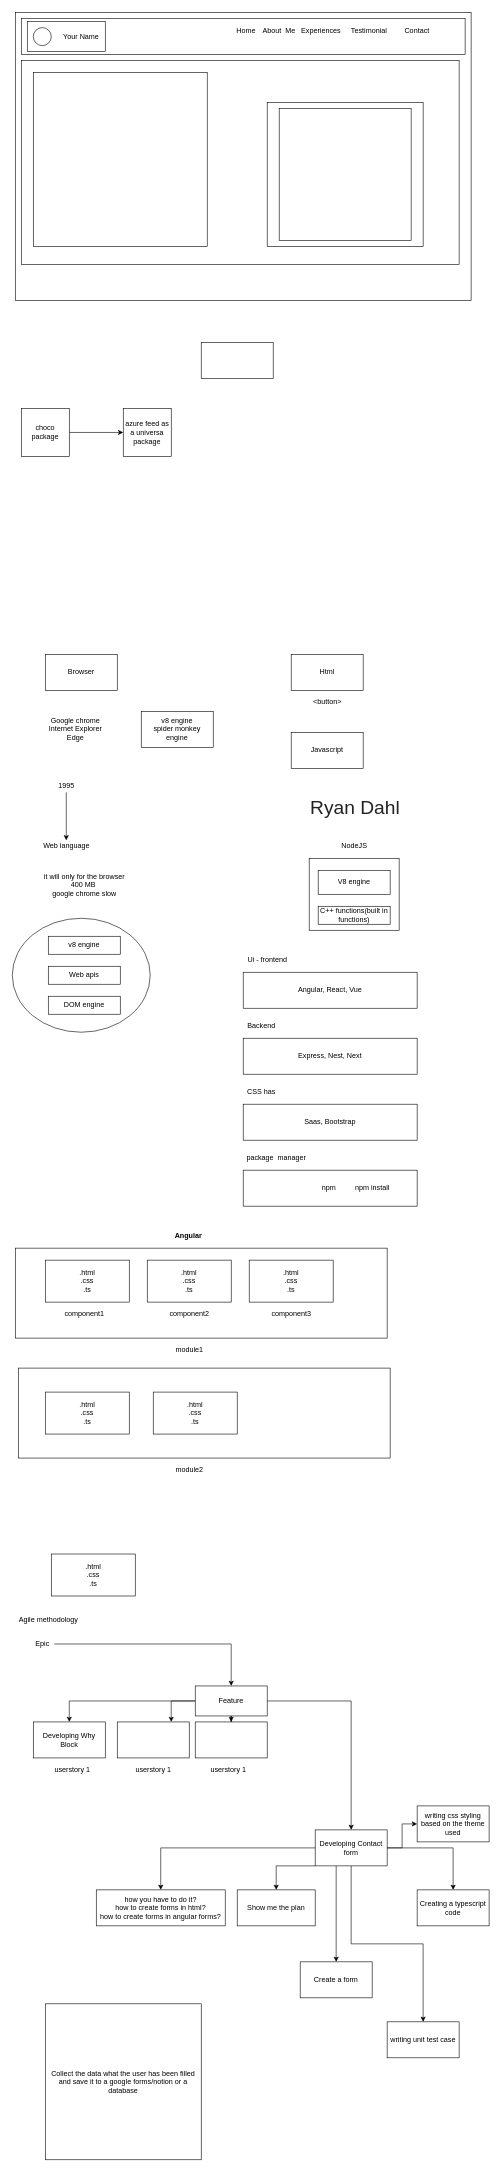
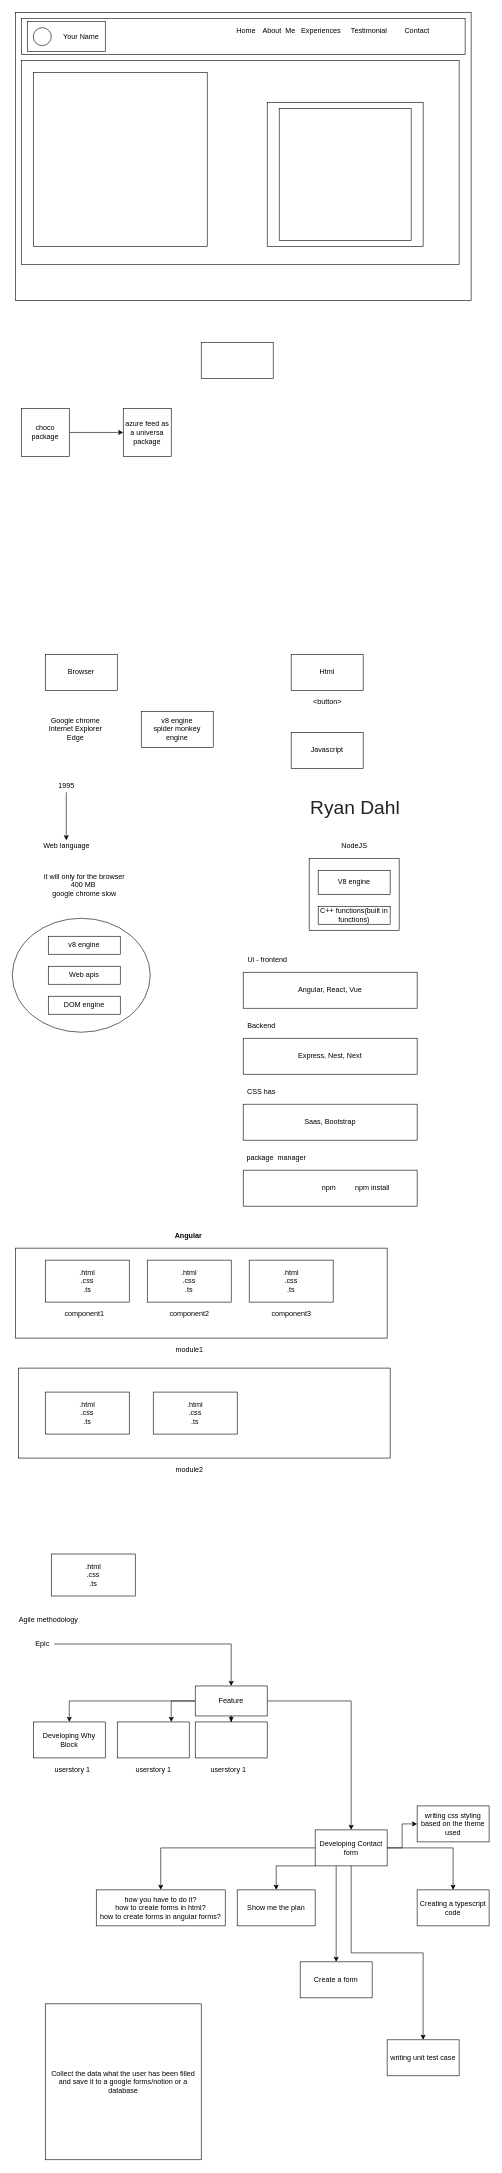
  <mxCell id="0" />
  <mxCell id="1" parent="0" />
  <mxCell id="2" value="" style="rounded=0;whiteSpace=wrap;html=1;" parent="1" vertex="1"><mxGeometry x="25" y="2080" width="620" height="150" as="geometry" /></mxCell>
  <mxCell id="3" value="" style="rounded=0;whiteSpace=wrap;html=1;" parent="1" vertex="1"><mxGeometry x="515" y="1430" width="150" height="120" as="geometry" /></mxCell>
  <mxCell id="4" value="" style="rounded=0;whiteSpace=wrap;html=1;" parent="1" vertex="1"><mxGeometry x="25" y="20" width="760" height="480" as="geometry" /></mxCell>
  <mxCell id="5" value="" style="rounded=0;whiteSpace=wrap;html=1;" parent="1" vertex="1"><mxGeometry x="35" y="30" width="740" height="60" as="geometry" /></mxCell>
  <mxCell id="6" value="" style="rounded=0;whiteSpace=wrap;html=1;" parent="1" vertex="1"><mxGeometry x="45" y="35" width="130" height="50" as="geometry" /></mxCell>
  <mxCell id="7" value="" style="rounded=0;whiteSpace=wrap;html=1;" parent="1" vertex="1"><mxGeometry x="35" y="100" width="730" height="340" as="geometry" /></mxCell>
  <mxCell id="8" value="Your Name" style="text;html=1;strokeColor=none;fillColor=none;align=center;verticalAlign=middle;whiteSpace=wrap;rounded=0;" parent="1" vertex="1"><mxGeometry x="95" y="50" width="80" height="20" as="geometry" /></mxCell>
  <mxCell id="9" value="Home" style="text;html=1;strokeColor=none;fillColor=none;align=center;verticalAlign=middle;whiteSpace=wrap;rounded=0;" parent="1" vertex="1"><mxGeometry x="390" y="40" width="40" height="20" as="geometry" /></mxCell>
  <mxCell id="10" value="About&amp;nbsp; Me" style="text;html=1;strokeColor=none;fillColor=none;align=center;verticalAlign=middle;whiteSpace=wrap;rounded=0;" parent="1" vertex="1"><mxGeometry x="435" y="40" width="60" height="20" as="geometry" /></mxCell>
  <mxCell id="11" value="Experiences" style="text;html=1;strokeColor=none;fillColor=none;align=center;verticalAlign=middle;whiteSpace=wrap;rounded=0;" parent="1" vertex="1"><mxGeometry x="505" y="40" width="60" height="20" as="geometry" /></mxCell>
  <mxCell id="12" value="Testimonial" style="text;html=1;strokeColor=none;fillColor=none;align=center;verticalAlign=middle;whiteSpace=wrap;rounded=0;" parent="1" vertex="1"><mxGeometry x="585" y="40" width="60" height="20" as="geometry" /></mxCell>
  <mxCell id="13" value="Contact" style="text;html=1;strokeColor=none;fillColor=none;align=center;verticalAlign=middle;whiteSpace=wrap;rounded=0;" parent="1" vertex="1"><mxGeometry x="665" y="40" width="60" height="20" as="geometry" /></mxCell>
  <mxCell id="14" value="" style="whiteSpace=wrap;html=1;aspect=fixed;" parent="1" vertex="1"><mxGeometry x="55" y="120" width="290" height="290" as="geometry" /></mxCell>
  <mxCell id="15" value="Description" style="rounded=0;whiteSpace=wrap;html=1;" parent="1" vertex="1"><mxGeometry x="445" y="170" width="260" height="240" as="geometry" /></mxCell>
  <mxCell id="16" value="Welcome" style="rounded=0;whiteSpace=wrap;html=1;" parent="1" vertex="1"><mxGeometry x="485" y="200" width="190" height="40" as="geometry" /></mxCell>
  <mxCell id="17" value="Name introduction" style="rounded=0;whiteSpace=wrap;html=1;" parent="1" vertex="1"><mxGeometry x="480" y="260" width="190" height="40" as="geometry" /></mxCell>
  <mxCell id="18" value="paragraph" style="rounded=0;whiteSpace=wrap;html=1;" parent="1" vertex="1"><mxGeometry x="480" y="320" width="190" height="40" as="geometry" /></mxCell>
  <mxCell id="19" value="" style="whiteSpace=wrap;html=1;aspect=fixed;" parent="1" vertex="1"><mxGeometry x="465" y="180" width="220" height="220" as="geometry" /></mxCell>
  <mxCell id="20" value="" style="ellipse;whiteSpace=wrap;html=1;aspect=fixed;" parent="1" vertex="1"><mxGeometry x="55" y="45" width="30" height="30" as="geometry" /></mxCell>
  <mxCell id="21" style="edgeStyle=orthogonalEdgeStyle;rounded=0;orthogonalLoop=1;jettySize=auto;html=1;" parent="1" source="22" target="23" edge="1"><mxGeometry relative="1" as="geometry"><mxPoint x="245" y="720" as="targetPoint" /></mxGeometry></mxCell>
  <mxCell id="22" value="choco package&lt;br&gt;" style="whiteSpace=wrap;html=1;aspect=fixed;" parent="1" vertex="1"><mxGeometry x="35" y="680" width="80" height="80" as="geometry" /></mxCell>
  <mxCell id="23" value="azure feed as a universa package" style="whiteSpace=wrap;html=1;aspect=fixed;" parent="1" vertex="1"><mxGeometry x="205" y="680" width="80" height="80" as="geometry" /></mxCell>
  <mxCell id="24" value="" style="rounded=0;whiteSpace=wrap;html=1;" parent="1" vertex="1"><mxGeometry x="335" y="570" width="120" height="60" as="geometry" /></mxCell>
  <mxCell id="25" value="Browser" style="rounded=0;whiteSpace=wrap;html=1;" parent="1" vertex="1"><mxGeometry x="75" y="1090" width="120" height="60" as="geometry" /></mxCell>
  <mxCell id="26" value="Google chrome&lt;br&gt;Internet Explorer&lt;br&gt;Edge" style="text;html=1;align=center;verticalAlign=middle;resizable=0;points=[];autosize=1;strokeColor=none;" parent="1" vertex="1"><mxGeometry x="75" y="1190" width="100" height="50" as="geometry" /></mxCell>
  <mxCell id="27" value="" style="edgeStyle=orthogonalEdgeStyle;rounded=0;orthogonalLoop=1;jettySize=auto;html=1;" parent="1" source="28" target="29" edge="1"><mxGeometry relative="1" as="geometry" /></mxCell>
  <mxCell id="28" value="1995" style="text;html=1;align=center;verticalAlign=middle;resizable=0;points=[];autosize=1;strokeColor=none;" parent="1" vertex="1"><mxGeometry x="90" y="1300" width="40" height="20" as="geometry" /></mxCell>
  <mxCell id="29" value="Web language" style="text;html=1;align=center;verticalAlign=middle;resizable=0;points=[];autosize=1;strokeColor=none;" parent="1" vertex="1"><mxGeometry x="65" y="1400" width="90" height="20" as="geometry" /></mxCell>
  <mxCell id="30" value="Javascript" style="rounded=0;whiteSpace=wrap;html=1;" parent="1" vertex="1"><mxGeometry x="485" y="1220" width="120" height="60" as="geometry" /></mxCell>
  <mxCell id="31" value="Html" style="rounded=0;whiteSpace=wrap;html=1;" parent="1" vertex="1"><mxGeometry x="485" y="1090" width="120" height="60" as="geometry" /></mxCell>
  <mxCell id="32" value="&amp;lt;button&amp;gt;" style="text;html=1;align=center;verticalAlign=middle;resizable=0;points=[];autosize=1;strokeColor=none;" parent="1" vertex="1"><mxGeometry x="515" y="1160" width="60" height="20" as="geometry" /></mxCell>
  <mxCell id="33" value="v8 engine&lt;br&gt;spider monkey&lt;br&gt;engine" style="rounded=0;whiteSpace=wrap;html=1;" parent="1" vertex="1"><mxGeometry x="235" y="1185" width="120" height="60" as="geometry" /></mxCell>
  <mxCell id="34" value="&lt;span style=&quot;color: rgb(34, 34, 34); font-family: &amp;quot;google sans&amp;quot;, arial, sans-serif; font-size: 32px; font-style: normal; font-weight: 400; letter-spacing: normal; text-align: left; text-indent: 0px; text-transform: none; word-spacing: 0px; background-color: rgb(255, 255, 255); display: inline; float: none;&quot;&gt;Ryan Dahl&lt;/span&gt;" style="text;whiteSpace=wrap;html=1;" parent="1" vertex="1"><mxGeometry x="515" y="1320" width="170" height="40" as="geometry" /></mxCell>
  <mxCell id="35" value="it will only for the browser&lt;br&gt;400 MB&amp;nbsp;&lt;br&gt;google chrome slow&lt;br&gt;" style="text;html=1;align=center;verticalAlign=middle;resizable=0;points=[];autosize=1;strokeColor=none;" parent="1" vertex="1"><mxGeometry x="65" y="1450" width="150" height="50" as="geometry" /></mxCell>
  <mxCell id="36" value="V8 engine" style="rounded=0;whiteSpace=wrap;html=1;" parent="1" vertex="1"><mxGeometry x="530" y="1450" width="120" height="40" as="geometry" /></mxCell>
  <mxCell id="37" value="" style="ellipse;whiteSpace=wrap;html=1;" parent="1" vertex="1"><mxGeometry x="20" y="1530" width="230" height="190" as="geometry" /></mxCell>
  <mxCell id="38" value="v8 engine" style="rounded=0;whiteSpace=wrap;html=1;" parent="1" vertex="1"><mxGeometry x="80" y="1560" width="120" height="30" as="geometry" /></mxCell>
  <mxCell id="39" value="Web apis" style="rounded=0;whiteSpace=wrap;html=1;" parent="1" vertex="1"><mxGeometry x="80" y="1610" width="120" height="30" as="geometry" /></mxCell>
  <mxCell id="40" value="DOM engine" style="rounded=0;whiteSpace=wrap;html=1;" parent="1" vertex="1"><mxGeometry x="80" y="1660" width="120" height="30" as="geometry" /></mxCell>
  <mxCell id="41" value="C++ functions(built in functions)" style="rounded=0;whiteSpace=wrap;html=1;" parent="1" vertex="1"><mxGeometry x="530" y="1510" width="120" height="30" as="geometry" /></mxCell>
  <mxCell id="42" value="NodeJS" style="text;html=1;align=center;verticalAlign=middle;resizable=0;points=[];autosize=1;strokeColor=none;" parent="1" vertex="1"><mxGeometry x="560" y="1400" width="60" height="20" as="geometry" /></mxCell>
  <mxCell id="43" value="Ui - frontend" style="text;html=1;align=center;verticalAlign=middle;resizable=0;points=[];autosize=1;strokeColor=none;" parent="1" vertex="1"><mxGeometry x="405" y="1590" width="80" height="20" as="geometry" /></mxCell>
  <mxCell id="44" value="Angular, React, Vue" style="rounded=0;whiteSpace=wrap;html=1;" parent="1" vertex="1"><mxGeometry x="405" y="1620" width="290" height="60" as="geometry" /></mxCell>
  <mxCell id="45" value="Backend" style="text;html=1;align=center;verticalAlign=middle;resizable=0;points=[];autosize=1;strokeColor=none;" parent="1" vertex="1"><mxGeometry x="405" y="1700" width="60" height="20" as="geometry" /></mxCell>
  <mxCell id="46" value="Express, Nest, Next" style="rounded=0;whiteSpace=wrap;html=1;" parent="1" vertex="1"><mxGeometry x="405" y="1730" width="290" height="60" as="geometry" /></mxCell>
  <mxCell id="47" value="CSS has" style="text;html=1;align=center;verticalAlign=middle;resizable=0;points=[];autosize=1;strokeColor=none;" parent="1" vertex="1"><mxGeometry x="390" y="1810" width="90" height="20" as="geometry" /></mxCell>
  <mxCell id="48" value="Saas, Bootstrap" style="rounded=0;whiteSpace=wrap;html=1;" parent="1" vertex="1"><mxGeometry x="405" y="1840" width="290" height="60" as="geometry" /></mxCell>
  <mxCell id="49" value="npm&amp;nbsp;" style="rounded=0;whiteSpace=wrap;html=1;" parent="1" vertex="1"><mxGeometry x="405" y="1950" width="290" height="60" as="geometry" /></mxCell>
  <mxCell id="50" value="package&amp;nbsp; manager" style="text;html=1;align=center;verticalAlign=middle;resizable=0;points=[];autosize=1;strokeColor=none;" parent="1" vertex="1"><mxGeometry x="405" y="1920" width="110" height="20" as="geometry" /></mxCell>
  <mxCell id="51" value="npm install" style="text;html=1;align=center;verticalAlign=middle;resizable=0;points=[];autosize=1;strokeColor=none;" parent="1" vertex="1"><mxGeometry x="585" y="1970" width="70" height="20" as="geometry" /></mxCell>
  <mxCell id="52" value="&lt;b&gt;Angular&amp;nbsp;&lt;/b&gt;" style="text;html=1;align=center;verticalAlign=middle;resizable=0;points=[];autosize=1;strokeColor=none;" parent="1" vertex="1"><mxGeometry x="285" y="2050" width="60" height="20" as="geometry" /></mxCell>
  <mxCell id="53" value=".html&lt;br&gt;.css&lt;br&gt;.ts" style="rounded=0;whiteSpace=wrap;html=1;" parent="1" vertex="1"><mxGeometry x="75" y="2100" width="140" height="70" as="geometry" /></mxCell>
  <mxCell id="54" value="component1" style="text;html=1;align=center;verticalAlign=middle;resizable=0;points=[];autosize=1;strokeColor=none;" parent="1" vertex="1"><mxGeometry x="100" y="2180" width="80" height="20" as="geometry" /></mxCell>
  <mxCell id="55" value=".html&lt;br&gt;.css&lt;br&gt;.ts" style="rounded=0;whiteSpace=wrap;html=1;" parent="1" vertex="1"><mxGeometry x="245" y="2100" width="140" height="70" as="geometry" /></mxCell>
  <mxCell id="56" value=".html&lt;br&gt;.css&lt;br&gt;.ts" style="rounded=0;whiteSpace=wrap;html=1;" parent="1" vertex="1"><mxGeometry x="415" y="2100" width="140" height="70" as="geometry" /></mxCell>
  <mxCell id="57" value="component2" style="text;html=1;align=center;verticalAlign=middle;resizable=0;points=[];autosize=1;strokeColor=none;" parent="1" vertex="1"><mxGeometry x="275" y="2180" width="80" height="20" as="geometry" /></mxCell>
  <mxCell id="58" value="component3" style="text;html=1;align=center;verticalAlign=middle;resizable=0;points=[];autosize=1;strokeColor=none;" parent="1" vertex="1"><mxGeometry x="445" y="2180" width="80" height="20" as="geometry" /></mxCell>
  <mxCell id="59" value="module1" style="text;html=1;align=center;verticalAlign=middle;resizable=0;points=[];autosize=1;strokeColor=none;" parent="1" vertex="1"><mxGeometry x="285" y="2240" width="60" height="20" as="geometry" /></mxCell>
  <mxCell id="60" value="" style="rounded=0;whiteSpace=wrap;html=1;" parent="1" vertex="1"><mxGeometry x="30" y="2280" width="620" height="150" as="geometry" /></mxCell>
  <mxCell id="61" value="module2" style="text;html=1;align=center;verticalAlign=middle;resizable=0;points=[];autosize=1;strokeColor=none;" parent="1" vertex="1"><mxGeometry x="285" y="2440" width="60" height="20" as="geometry" /></mxCell>
  <mxCell id="62" value=".html&lt;br&gt;.css&lt;br&gt;.ts" style="rounded=0;whiteSpace=wrap;html=1;" parent="1" vertex="1"><mxGeometry x="75" y="2320" width="140" height="70" as="geometry" /></mxCell>
  <mxCell id="63" value=".html&lt;br&gt;.css&lt;br&gt;.ts" style="rounded=0;whiteSpace=wrap;html=1;" parent="1" vertex="1"><mxGeometry x="255" y="2320" width="140" height="70" as="geometry" /></mxCell>
  <mxCell id="64" value=".html&lt;br&gt;.css&lt;br&gt;.ts" style="rounded=0;whiteSpace=wrap;html=1;" parent="1" vertex="1"><mxGeometry x="85" y="2590" width="140" height="70" as="geometry" /></mxCell>
  <mxCell id="65" value="Agile methodology" style="text;html=1;align=center;verticalAlign=middle;resizable=0;points=[];autosize=1;strokeColor=none;" parent="1" vertex="1"><mxGeometry x="25" y="2690" width="110" height="20" as="geometry" /></mxCell>
  <mxCell id="66" style="edgeStyle=orthogonalEdgeStyle;rounded=0;orthogonalLoop=1;jettySize=auto;html=1;" parent="1" source="67" target="72" edge="1"><mxGeometry relative="1" as="geometry"><mxPoint x="70" y="2820" as="targetPoint" /></mxGeometry></mxCell>
  <mxCell id="67" value="Epic" style="text;html=1;align=center;verticalAlign=middle;resizable=0;points=[];autosize=1;strokeColor=none;" parent="1" vertex="1"><mxGeometry x="50" y="2730" width="40" height="20" as="geometry" /></mxCell>
  <mxCell id="68" style="edgeStyle=orthogonalEdgeStyle;rounded=0;orthogonalLoop=1;jettySize=auto;html=1;" parent="1" source="72" target="73" edge="1"><mxGeometry relative="1" as="geometry"><mxPoint x="385" y="2920" as="targetPoint" /></mxGeometry></mxCell>
  <mxCell id="69" style="edgeStyle=orthogonalEdgeStyle;rounded=0;orthogonalLoop=1;jettySize=auto;html=1;entryX=0.75;entryY=0;entryDx=0;entryDy=0;" parent="1" source="72" target="74" edge="1"><mxGeometry relative="1" as="geometry" /></mxCell>
  <mxCell id="70" style="edgeStyle=orthogonalEdgeStyle;rounded=0;orthogonalLoop=1;jettySize=auto;html=1;" parent="1" source="72" target="75" edge="1"><mxGeometry relative="1" as="geometry" /></mxCell>
  <mxCell id="71" style="edgeStyle=orthogonalEdgeStyle;rounded=0;orthogonalLoop=1;jettySize=auto;html=1;entryX=0.5;entryY=0;entryDx=0;entryDy=0;" parent="1" source="72" target="82" edge="1"><mxGeometry relative="1" as="geometry" /></mxCell>
  <mxCell id="72" value="Feature" style="rounded=0;whiteSpace=wrap;html=1;" parent="1" vertex="1"><mxGeometry x="325" y="2810" width="120" height="50" as="geometry" /></mxCell>
  <mxCell id="73" value="Developing Why Block" style="rounded=0;whiteSpace=wrap;html=1;" parent="1" vertex="1"><mxGeometry x="55" y="2870" width="120" height="60" as="geometry" /></mxCell>
  <mxCell id="74" value="" style="rounded=0;whiteSpace=wrap;html=1;" parent="1" vertex="1"><mxGeometry x="195" y="2870" width="120" height="60" as="geometry" /></mxCell>
  <mxCell id="75" value="" style="rounded=0;whiteSpace=wrap;html=1;" parent="1" vertex="1"><mxGeometry x="325" y="2870" width="120" height="60" as="geometry" /></mxCell>
  <mxCell id="76" style="edgeStyle=orthogonalEdgeStyle;rounded=0;orthogonalLoop=1;jettySize=auto;html=1;" parent="1" source="82" target="86" edge="1"><mxGeometry relative="1" as="geometry"><mxPoint x="540" y="3080" as="targetPoint" /></mxGeometry></mxCell>
  <mxCell id="77" style="edgeStyle=orthogonalEdgeStyle;rounded=0;orthogonalLoop=1;jettySize=auto;html=1;entryX=0.5;entryY=0;entryDx=0;entryDy=0;" parent="1" source="82" target="87" edge="1"><mxGeometry relative="1" as="geometry"><Array as="points"><mxPoint x="535" y="3110" /><mxPoint x="460" y="3110" /></Array></mxGeometry></mxCell>
  <mxCell id="78" style="edgeStyle=orthogonalEdgeStyle;rounded=0;orthogonalLoop=1;jettySize=auto;html=1;entryX=0.5;entryY=0;entryDx=0;entryDy=0;" parent="1" source="82" target="88" edge="1"><mxGeometry relative="1" as="geometry"><Array as="points"><mxPoint x="545" y="3080" /><mxPoint x="545" y="3080" /></Array></mxGeometry></mxCell>
  <mxCell id="79" style="edgeStyle=orthogonalEdgeStyle;rounded=0;orthogonalLoop=1;jettySize=auto;html=1;entryX=0.5;entryY=0;entryDx=0;entryDy=0;" parent="1" source="82" target="91" edge="1"><mxGeometry relative="1" as="geometry" /></mxCell>
  <mxCell id="80" style="edgeStyle=orthogonalEdgeStyle;rounded=0;orthogonalLoop=1;jettySize=auto;html=1;" parent="1" source="82" target="92" edge="1"><mxGeometry relative="1" as="geometry"><mxPoint x="685" y="3350" as="targetPoint" /></mxGeometry></mxCell>
  <mxCell id="81" style="edgeStyle=orthogonalEdgeStyle;rounded=0;orthogonalLoop=1;jettySize=auto;html=1;" parent="1" source="82" target="93" edge="1"><mxGeometry relative="1" as="geometry"><mxPoint x="685" y="3040" as="targetPoint" /></mxGeometry></mxCell>
  <mxCell id="82" value="Developing Contact form" style="rounded=0;whiteSpace=wrap;html=1;" parent="1" vertex="1"><mxGeometry x="525" y="3050" width="120" height="60" as="geometry" /></mxCell>
  <mxCell id="83" value="userstory 1" style="text;html=1;align=center;verticalAlign=middle;resizable=0;points=[];autosize=1;strokeColor=none;" parent="1" vertex="1"><mxGeometry x="85" y="2940" width="70" height="20" as="geometry" /></mxCell>
  <mxCell id="84" value="userstory 1" style="text;html=1;align=center;verticalAlign=middle;resizable=0;points=[];autosize=1;strokeColor=none;" parent="1" vertex="1"><mxGeometry x="220" y="2940" width="70" height="20" as="geometry" /></mxCell>
  <mxCell id="85" value="userstory 1" style="text;html=1;align=center;verticalAlign=middle;resizable=0;points=[];autosize=1;strokeColor=none;" parent="1" vertex="1"><mxGeometry x="345" y="2940" width="70" height="20" as="geometry" /></mxCell>
  <mxCell id="86" value="how you have to do it?&lt;br&gt;how to create forms in html?&lt;br&gt;how to create forms in angular forms?" style="rounded=0;whiteSpace=wrap;html=1;" parent="1" vertex="1"><mxGeometry x="160" y="3150" width="215" height="60" as="geometry" /></mxCell>
  <mxCell id="87" value="Show me the plan" style="rounded=0;whiteSpace=wrap;html=1;" parent="1" vertex="1"><mxGeometry x="395" y="3150" width="130" height="60" as="geometry" /></mxCell>
  <mxCell id="88" value="Create a form" style="rounded=0;whiteSpace=wrap;html=1;" parent="1" vertex="1"><mxGeometry x="500" y="3270" width="120" height="60" as="geometry" /></mxCell>
  <mxCell id="89" value="" style="whiteSpace=wrap;html=1;aspect=fixed;" parent="1" vertex="1"><mxGeometry x="75" y="3340" width="260" height="260" as="geometry" /></mxCell>
  <mxCell id="90" value="Collect the data what the user has been filled&lt;br&gt;and save it to a google forms/notion or a database" style="text;html=1;strokeColor=none;fillColor=none;align=center;verticalAlign=middle;whiteSpace=wrap;rounded=0;" parent="1" vertex="1"><mxGeometry x="75" y="3340" width="260" height="260" as="geometry" /></mxCell>
  <mxCell id="91" value="Creating a typescript code" style="rounded=0;whiteSpace=wrap;html=1;" parent="1" vertex="1"><mxGeometry x="695" y="3150" width="120" height="60" as="geometry" /></mxCell>
- <mxCell id="92" value="writing unit test case" style="rounded=0;whiteSpace=wrap;html=1;" parent="1" vertex="1"><mxGeometry x="645" y="3370" width="120" height="60" as="geometry" /></mxCell>
+ <mxCell id="92" value="writing unit test case" style="rounded=0;whiteSpace=wrap;html=1;" parent="1" vertex="1"><mxGeometry x="645" y="3400" width="120" height="60" as="geometry" /></mxCell>
  <mxCell id="93" value="writing css styling based on the theme used" style="rounded=0;whiteSpace=wrap;html=1;" parent="1" vertex="1"><mxGeometry x="695" y="3010" width="120" height="60" as="geometry" /></mxCell>
